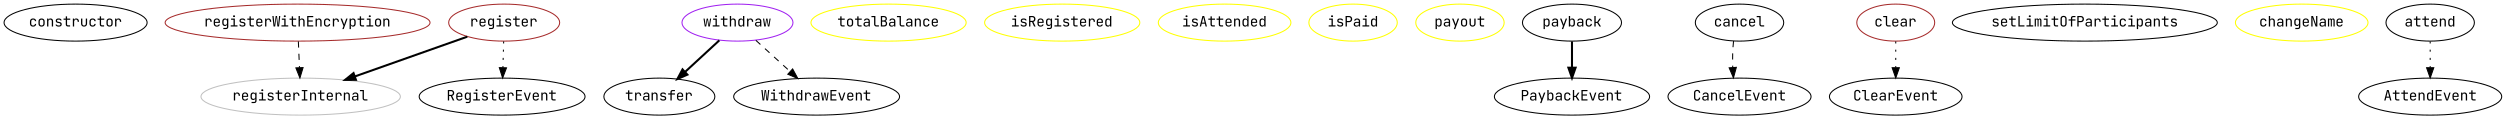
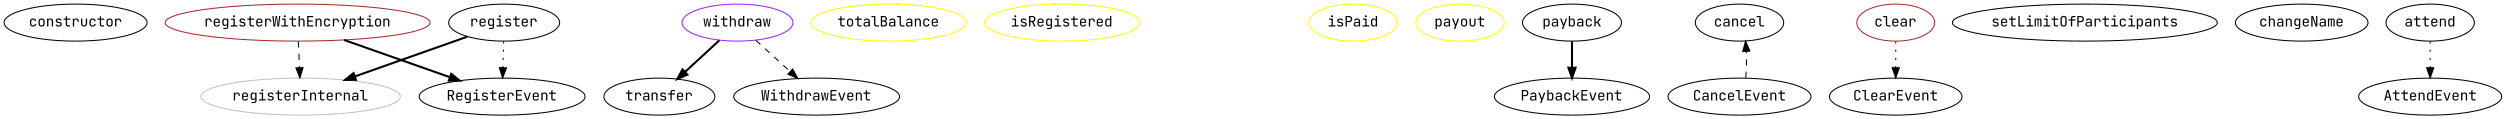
  strict digraph {
    fontname="JetBrains Mono"
    node [fontname="JetBrains Mono"]
    edge [fontname="JetBrains Mono" style=bold]
    constructor
    registerWithEncryption [color=brown]
    registerInternal [color=gray]
    RegisterEvent
-   register [color=brown]
+   register [color=black]
    withdraw [color=purple]
    transfer
    WithdrawEvent
    totalBalance [color=yellow]
    isRegistered [color=yellow]
-   isAttended [color=yellow]
    isPaid [color=yellow]
    payout [color=yellow]
    payback
    PaybackEvent
    cancel
    CancelEvent
    clear [color=brown]
    ClearEvent
    setLimitOfParticipants
-   changeName [color=yellow]
+   changeName
    attend
    AttendEvent
    registerWithEncryption -> registerInternal [style=dashed]
+   registerWithEncryption -> RegisterEvent
    register -> registerInternal
    register -> RegisterEvent [style=dotted]
    withdraw -> transfer
    withdraw -> WithdrawEvent [style=dashed]
    payback -> PaybackEvent
-   cancel -> CancelEvent [style=dashed]
+   CancelEvent -> cancel [style=dashed]
    clear -> ClearEvent [style=dotted]
    attend -> AttendEvent [style=dotted]
  }
